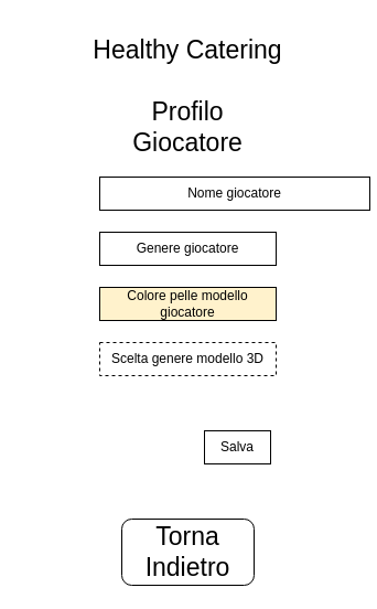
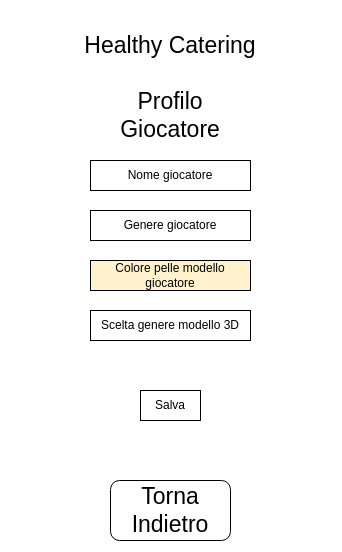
  <mxCell id="0" />
  <mxCell id="1" parent="0" />
  <mxCell id="2" value="&lt;font style=&quot;font-size: 23px&quot;&gt;Healthy Catering&lt;/font&gt;" style="text;html=1;strokeColor=none;fillColor=none;align=center;verticalAlign=middle;whiteSpace=wrap;rounded=0;" parent="1" vertex="1"><mxGeometry x="20" y="20" width="300" height="50" as="geometry" /></mxCell>
  <mxCell id="3" value="Profilo Giocatore" style="text;html=1;strokeColor=none;fillColor=none;align=center;verticalAlign=middle;whiteSpace=wrap;rounded=0;fontSize=23;" parent="1" vertex="1"><mxGeometry x="120" y="100" width="100" height="30" as="geometry" /></mxCell>
- <mxCell id="4" value="&lt;font style=&quot;font-size: 23px&quot;&gt;Torna Indietro&lt;/font&gt;" style="rounded=1;whiteSpace=wrap;html=1;" parent="1" vertex="1"><mxGeometry x="110" y="470" width="120" height="60" as="geometry" /></mxCell>
- <mxCell id="5" value="Nome giocatore" style="rounded=0;whiteSpace=wrap;html=1;hachureGap=4;" parent="1" vertex="1"><mxGeometry x="90" y="160" width="245" height="30" as="geometry" /></mxCell>
+ <mxCell id="4" value="&lt;font style=&quot;font-size: 23px&quot;&gt;Torna Indietro&lt;/font&gt;" style="rounded=1;whiteSpace=wrap;html=1;" parent="1" vertex="1"><mxGeometry x="110" y="480" width="120" height="60" as="geometry" /></mxCell>
+ <mxCell id="5" value="Nome giocatore" style="rounded=0;whiteSpace=wrap;html=1;hachureGap=4;" parent="1" vertex="1"><mxGeometry x="90" y="160" width="160" height="30" as="geometry" /></mxCell>
  <mxCell id="6" value="Genere giocatore" style="rounded=0;whiteSpace=wrap;html=1;hachureGap=4;" parent="1" vertex="1"><mxGeometry x="90" y="210" width="160" height="30" as="geometry" /></mxCell>
  <mxCell id="7" value="Colore pelle modello giocatore" style="rounded=0;whiteSpace=wrap;html=1;hachureGap=4;fillColor=#fff2cc;" parent="1" vertex="1"><mxGeometry x="90" y="260" width="160" height="30" as="geometry" /></mxCell>
- <mxCell id="8" value="Scelta genere modello 3D" style="rounded=0;whiteSpace=wrap;html=1;hachureGap=4;dashed=1;" parent="1" vertex="1"><mxGeometry x="90" y="310" width="160" height="30" as="geometry" /></mxCell>
- <mxCell id="9" value="Salva" style="rounded=0;whiteSpace=wrap;html=1;hachureGap=4;" parent="1" vertex="1"><mxGeometry x="185" y="390" width="60" height="30" as="geometry" /></mxCell>
+ <mxCell id="8" value="Scelta genere modello 3D" style="rounded=0;whiteSpace=wrap;html=1;hachureGap=4;" parent="1" vertex="1"><mxGeometry x="90" y="310" width="160" height="30" as="geometry" /></mxCell>
+ <mxCell id="9" value="Salva" style="rounded=0;whiteSpace=wrap;html=1;hachureGap=4;" parent="1" vertex="1"><mxGeometry x="140" y="390" width="60" height="30" as="geometry" /></mxCell>
